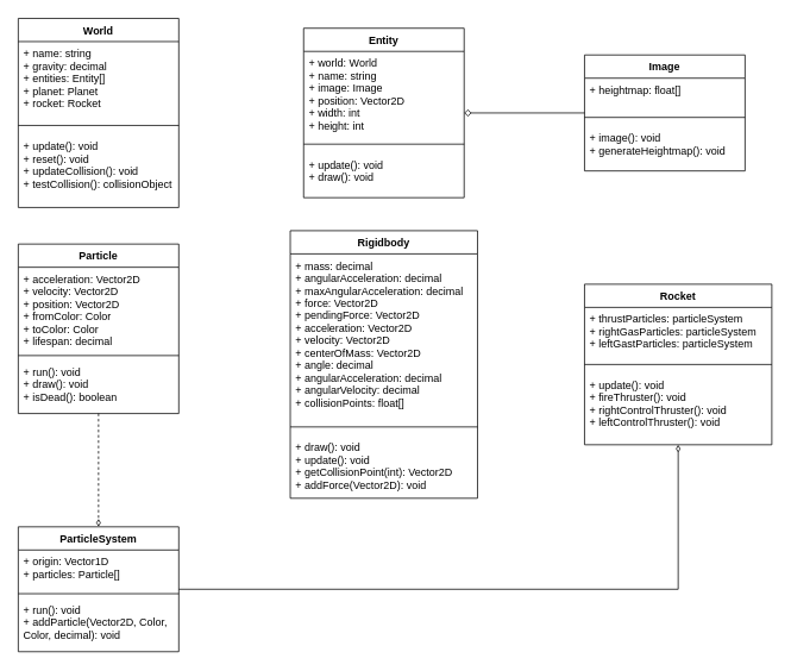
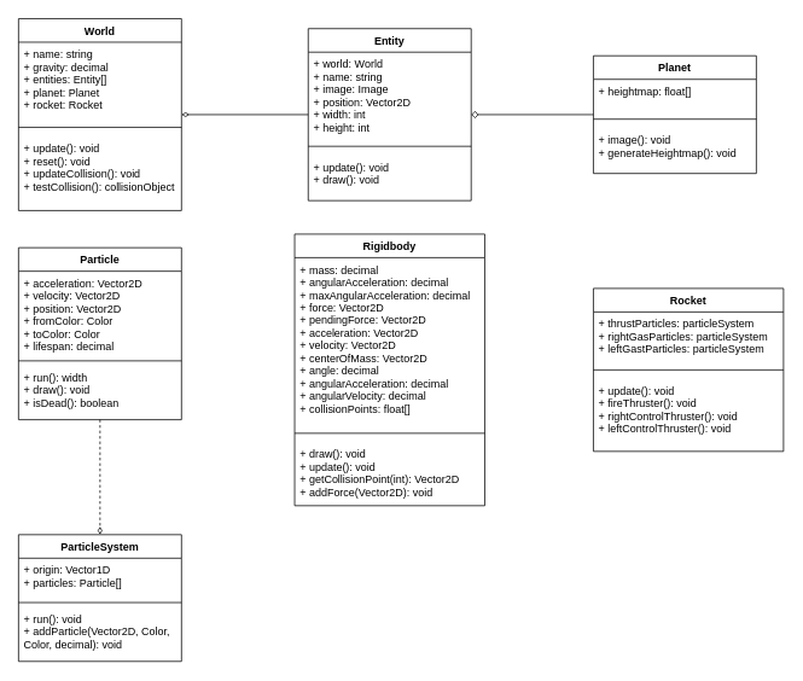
  <mxCell id="0" />
  <mxCell id="1" parent="0" />
  <mxCell id="2" value="World&#10;" style="swimlane;fontStyle=1;align=center;verticalAlign=top;childLayout=stackLayout;horizontal=1;startSize=26;horizontalStack=0;resizeParent=1;resizeParentMax=0;resizeLast=0;collapsible=1;marginBottom=0;" vertex="1" parent="1"><mxGeometry x="20" y="20" width="180" height="212" as="geometry" /></mxCell>
  <mxCell id="3" value="+ name: string&#10;+ gravity: decimal&#10;+ entities: Entity[]&#10;+ planet: Planet&#10;+ rocket: Rocket&#10;" style="text;strokeColor=none;fillColor=none;align=left;verticalAlign=top;spacingLeft=4;spacingRight=4;overflow=hidden;rotatable=0;points=[[0,0.5],[1,0.5]];portConstraint=eastwest;" vertex="1" parent="2"><mxGeometry y="26" width="180" height="84" as="geometry" /></mxCell>
  <mxCell id="4" value="" style="line;strokeWidth=1;fillColor=none;align=left;verticalAlign=middle;spacingTop=-1;spacingLeft=3;spacingRight=3;rotatable=0;labelPosition=right;points=[];portConstraint=eastwest;" vertex="1" parent="2"><mxGeometry y="110" width="180" height="20" as="geometry" /></mxCell>
  <mxCell id="5" value="+ update(): void&#10;+ reset(): void&#10;+ updateCollision(): void&#10;+ testCollision(): collisionObject" style="text;strokeColor=none;fillColor=none;align=left;verticalAlign=top;spacingLeft=4;spacingRight=4;overflow=hidden;rotatable=0;points=[[0,0.5],[1,0.5]];portConstraint=eastwest;" vertex="1" parent="2"><mxGeometry y="130" width="180" height="82" as="geometry" /></mxCell>
+ <mxCell id="6" style="edgeStyle=orthogonalEdgeStyle;rounded=0;orthogonalLoop=1;jettySize=auto;html=1;endArrow=diamondThin;endFill=0;strokeWidth=1;" edge="1" parent="1" source="7" target="2"><mxGeometry relative="1" as="geometry" /></mxCell>
  <mxCell id="7" value="Entity&#10;" style="swimlane;fontStyle=1;align=center;verticalAlign=top;childLayout=stackLayout;horizontal=1;startSize=26;horizontalStack=0;resizeParent=1;resizeParentMax=0;resizeLast=0;collapsible=1;marginBottom=0;" vertex="1" parent="1"><mxGeometry x="340" y="31" width="180" height="190" as="geometry" /></mxCell>
  <mxCell id="8" value="+ world: World&#10;+ name: string&#10;+ image: Image&#10;+ position: Vector2D&#10;+ width: int&#10;+ height: int&#10;" style="text;strokeColor=none;fillColor=none;align=left;verticalAlign=top;spacingLeft=4;spacingRight=4;overflow=hidden;rotatable=0;points=[[0,0.5],[1,0.5]];portConstraint=eastwest;" vertex="1" parent="7"><mxGeometry y="26" width="180" height="94" as="geometry" /></mxCell>
  <mxCell id="9" value="" style="line;strokeWidth=1;fillColor=none;align=left;verticalAlign=middle;spacingTop=-1;spacingLeft=3;spacingRight=3;rotatable=0;labelPosition=right;points=[];portConstraint=eastwest;" vertex="1" parent="7"><mxGeometry y="120" width="180" height="20" as="geometry" /></mxCell>
  <mxCell id="10" value="+ update(): void&#10;+ draw(): void&#10;" style="text;strokeColor=none;fillColor=none;align=left;verticalAlign=top;spacingLeft=4;spacingRight=4;overflow=hidden;rotatable=0;points=[[0,0.5],[1,0.5]];portConstraint=eastwest;" vertex="1" parent="7"><mxGeometry y="140" width="180" height="50" as="geometry" /></mxCell>
  <mxCell id="11" value="Rigidbody&#10;" style="swimlane;fontStyle=1;align=center;verticalAlign=top;childLayout=stackLayout;horizontal=1;startSize=26;horizontalStack=0;resizeParent=1;resizeParentMax=0;resizeLast=0;collapsible=1;marginBottom=0;" vertex="1" parent="1"><mxGeometry x="325" y="258" width="210" height="300" as="geometry" /></mxCell>
  <mxCell id="12" value="+ mass: decimal&#10;+ angularAcceleration: decimal&#10;+ maxAngularAcceleration: decimal&#10;+ force: Vector2D&#10;+ pendingForce: Vector2D&#10;+ acceleration: Vector2D&#10;+ velocity: Vector2D&#10;+ centerOfMass: Vector2D&#10;+ angle: decimal&#10;+ angularAcceleration: decimal&#10;+ angularVelocity: decimal&#10;+ collisionPoints: float[]" style="text;strokeColor=none;fillColor=none;align=left;verticalAlign=top;spacingLeft=4;spacingRight=4;overflow=hidden;rotatable=0;points=[[0,0.5],[1,0.5]];portConstraint=eastwest;" vertex="1" parent="11"><mxGeometry y="26" width="210" height="184" as="geometry" /></mxCell>
  <mxCell id="13" value="" style="line;strokeWidth=1;fillColor=none;align=left;verticalAlign=middle;spacingTop=-1;spacingLeft=3;spacingRight=3;rotatable=0;labelPosition=right;points=[];portConstraint=eastwest;" vertex="1" parent="11"><mxGeometry y="210" width="210" height="20" as="geometry" /></mxCell>
  <mxCell id="14" value="+ draw(): void&#10;+ update(): void&#10;+ getCollisionPoint(int): Vector2D&#10;+ addForce(Vector2D): void" style="text;strokeColor=none;fillColor=none;align=left;verticalAlign=top;spacingLeft=4;spacingRight=4;overflow=hidden;rotatable=0;points=[[0,0.5],[1,0.5]];portConstraint=eastwest;" vertex="1" parent="11"><mxGeometry y="230" width="210" height="70" as="geometry" /></mxCell>
  <mxCell id="15" style="edgeStyle=orthogonalEdgeStyle;rounded=0;orthogonalLoop=1;jettySize=auto;html=1;endArrow=diamond;endFill=0;" edge="1" parent="1" source="16" target="7"><mxGeometry relative="1" as="geometry" /></mxCell>
- <mxCell id="16" value="Image&#10;" style="swimlane;fontStyle=1;align=center;verticalAlign=top;childLayout=stackLayout;horizontal=1;startSize=26;horizontalStack=0;resizeParent=1;resizeParentMax=0;resizeLast=0;collapsible=1;marginBottom=0;" vertex="1" parent="1"><mxGeometry x="655" y="61" width="180" height="130" as="geometry" /></mxCell>
+ <mxCell id="16" value="Planet&#10;" style="swimlane;fontStyle=1;align=center;verticalAlign=top;childLayout=stackLayout;horizontal=1;startSize=26;horizontalStack=0;resizeParent=1;resizeParentMax=0;resizeLast=0;collapsible=1;marginBottom=0;" vertex="1" parent="1"><mxGeometry x="655" y="61" width="180" height="130" as="geometry" /></mxCell>
  <mxCell id="17" value="+ heightmap: float[]&#10;" style="text;strokeColor=none;fillColor=none;align=left;verticalAlign=top;spacingLeft=4;spacingRight=4;overflow=hidden;rotatable=0;points=[[0,0.5],[1,0.5]];portConstraint=eastwest;" vertex="1" parent="16"><mxGeometry y="26" width="180" height="34" as="geometry" /></mxCell>
  <mxCell id="18" value="" style="line;strokeWidth=1;fillColor=none;align=left;verticalAlign=middle;spacingTop=-1;spacingLeft=3;spacingRight=3;rotatable=0;labelPosition=right;points=[];portConstraint=eastwest;" vertex="1" parent="16"><mxGeometry y="60" width="180" height="20" as="geometry" /></mxCell>
  <mxCell id="19" value="+ image(): void&#10;+ generateHeightmap(): void" style="text;strokeColor=none;fillColor=none;align=left;verticalAlign=top;spacingLeft=4;spacingRight=4;overflow=hidden;rotatable=0;points=[[0,0.5],[1,0.5]];portConstraint=eastwest;" vertex="1" parent="16"><mxGeometry y="80" width="180" height="50" as="geometry" /></mxCell>
  <mxCell id="20" value="Rocket&#10;" style="swimlane;fontStyle=1;align=center;verticalAlign=top;childLayout=stackLayout;horizontal=1;startSize=26;horizontalStack=0;resizeParent=1;resizeParentMax=0;resizeLast=0;collapsible=1;marginBottom=0;" vertex="1" parent="1"><mxGeometry x="655" y="318" width="210" height="180" as="geometry" /></mxCell>
  <mxCell id="21" value="+ thrustParticles: particleSystem&#10;+ rightGasParticles: particleSystem&#10;+ leftGastParticles: particleSystem&#10;" style="text;strokeColor=none;fillColor=none;align=left;verticalAlign=top;spacingLeft=4;spacingRight=4;overflow=hidden;rotatable=0;points=[[0,0.5],[1,0.5]];portConstraint=eastwest;" vertex="1" parent="20"><mxGeometry y="26" width="210" height="54" as="geometry" /></mxCell>
  <mxCell id="22" value="" style="line;strokeWidth=1;fillColor=none;align=left;verticalAlign=middle;spacingTop=-1;spacingLeft=3;spacingRight=3;rotatable=0;labelPosition=right;points=[];portConstraint=eastwest;" vertex="1" parent="20"><mxGeometry y="80" width="210" height="20" as="geometry" /></mxCell>
  <mxCell id="23" value="+ update(): void&#10;+ fireThruster(): void&#10;+ rightControlThruster(): void&#10;+ leftControlThruster(): void&#10;" style="text;strokeColor=none;fillColor=none;align=left;verticalAlign=top;spacingLeft=4;spacingRight=4;overflow=hidden;rotatable=0;points=[[0,0.5],[1,0.5]];portConstraint=eastwest;" vertex="1" parent="20"><mxGeometry y="100" width="210" height="80" as="geometry" /></mxCell>
  <mxCell id="24" style="edgeStyle=orthogonalEdgeStyle;rounded=0;orthogonalLoop=1;jettySize=auto;html=1;endArrow=diamondThin;endFill=0;strokeWidth=1;dashed=1;" edge="1" parent="1" source="25" target="30"><mxGeometry relative="1" as="geometry" /></mxCell>
  <mxCell id="25" value="Particle&#10;" style="swimlane;fontStyle=1;align=center;verticalAlign=top;childLayout=stackLayout;horizontal=1;startSize=26;horizontalStack=0;resizeParent=1;resizeParentMax=0;resizeLast=0;collapsible=1;marginBottom=0;" vertex="1" parent="1"><mxGeometry x="20" y="273" width="180" height="190" as="geometry" /></mxCell>
  <mxCell id="26" value="+ acceleration: Vector2D&#10;+ velocity: Vector2D&#10;+ position: Vector2D&#10;+ fromColor: Color&#10;+ toColor: Color&#10;+ lifespan: decimal&#10;" style="text;strokeColor=none;fillColor=none;align=left;verticalAlign=top;spacingLeft=4;spacingRight=4;overflow=hidden;rotatable=0;points=[[0,0.5],[1,0.5]];portConstraint=eastwest;" vertex="1" parent="25"><mxGeometry y="26" width="180" height="94" as="geometry" /></mxCell>
  <mxCell id="27" value="" style="line;strokeWidth=1;fillColor=none;align=left;verticalAlign=middle;spacingTop=-1;spacingLeft=3;spacingRight=3;rotatable=0;labelPosition=right;points=[];portConstraint=eastwest;" vertex="1" parent="25"><mxGeometry y="120" width="180" height="10" as="geometry" /></mxCell>
- <mxCell id="28" value="+ run(): void&#10;+ draw(): void&#10;+ isDead(): boolean&#10;" style="text;strokeColor=none;fillColor=none;align=left;verticalAlign=top;spacingLeft=4;spacingRight=4;overflow=hidden;rotatable=0;points=[[0,0.5],[1,0.5]];portConstraint=eastwest;" vertex="1" parent="25"><mxGeometry y="130" width="180" height="60" as="geometry" /></mxCell>
- <mxCell id="29" style="edgeStyle=orthogonalEdgeStyle;rounded=0;orthogonalLoop=1;jettySize=auto;html=1;endArrow=diamondThin;endFill=0;strokeWidth=1;" edge="1" parent="1" source="30" target="20"><mxGeometry relative="1" as="geometry" /></mxCell>
+ <mxCell id="28" value="+ run(): width&#10;+ draw(): void&#10;+ isDead(): boolean&#10;" style="text;strokeColor=none;fillColor=none;align=left;verticalAlign=top;spacingLeft=4;spacingRight=4;overflow=hidden;rotatable=0;points=[[0,0.5],[1,0.5]];portConstraint=eastwest;" vertex="1" parent="25"><mxGeometry y="130" width="180" height="60" as="geometry" /></mxCell>
  <mxCell id="30" value="ParticleSystem&#10;" style="swimlane;fontStyle=1;align=center;verticalAlign=top;childLayout=stackLayout;horizontal=1;startSize=26;horizontalStack=0;resizeParent=1;resizeParentMax=0;resizeLast=0;collapsible=1;marginBottom=0;" vertex="1" parent="1"><mxGeometry x="20" y="590" width="180" height="140" as="geometry" /></mxCell>
  <mxCell id="31" value="+ origin: Vector1D&#10;+ particles: Particle[]&#10;" style="text;strokeColor=none;fillColor=none;align=left;verticalAlign=top;spacingLeft=4;spacingRight=4;overflow=hidden;rotatable=0;points=[[0,0.5],[1,0.5]];portConstraint=eastwest;" vertex="1" parent="30"><mxGeometry y="26" width="180" height="44" as="geometry" /></mxCell>
  <mxCell id="32" value="" style="line;strokeWidth=1;fillColor=none;align=left;verticalAlign=middle;spacingTop=-1;spacingLeft=3;spacingRight=3;rotatable=0;labelPosition=right;points=[];portConstraint=eastwest;" vertex="1" parent="30"><mxGeometry y="70" width="180" height="10" as="geometry" /></mxCell>
  <mxCell id="33" value="+ run(): void&#10;+ addParticle(Vector2D, Color, &#10;Color, decimal): void&#10;" style="text;strokeColor=none;fillColor=none;align=left;verticalAlign=top;spacingLeft=4;spacingRight=4;overflow=hidden;rotatable=0;points=[[0,0.5],[1,0.5]];portConstraint=eastwest;" vertex="1" parent="30"><mxGeometry y="80" width="180" height="60" as="geometry" /></mxCell>
